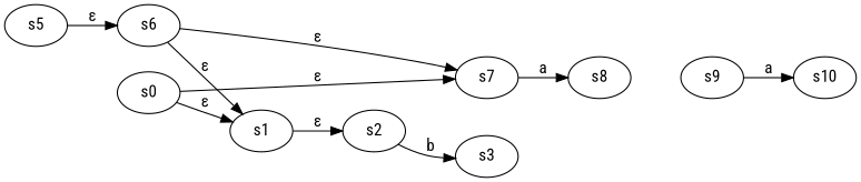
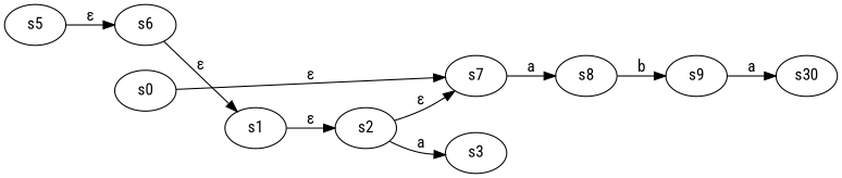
  digraph {
    fontname="Roboto Condensed"
    rankdir=LR
    node [fontname="Roboto Condensed"]
    edge [fontname="Roboto Condensed"]
    s0
    s1
    s7
    s2
    s8
    s3
    s6
    s5
    s9
-   s10
-   s0 -> s1 [label="&epsilon;"]
+   s10 [label=s30]
    s0 -> s7 [label="&epsilon;"]
    s1 -> s2 [label="&epsilon;"]
    s7 -> s8 [label=a]
-   s2 -> s3 [label=b]
+   s2 -> s3 [label=a]
+   s8 -> s9 [label=b]
    s6 -> s1 [label="&epsilon;"]
-   s6 -> s7 [label="&epsilon;"]
+   s2 -> s7 [label="&epsilon;"]
    s5 -> s6 [label="&epsilon;"]
    s9 -> s10 [label=a]
  }
